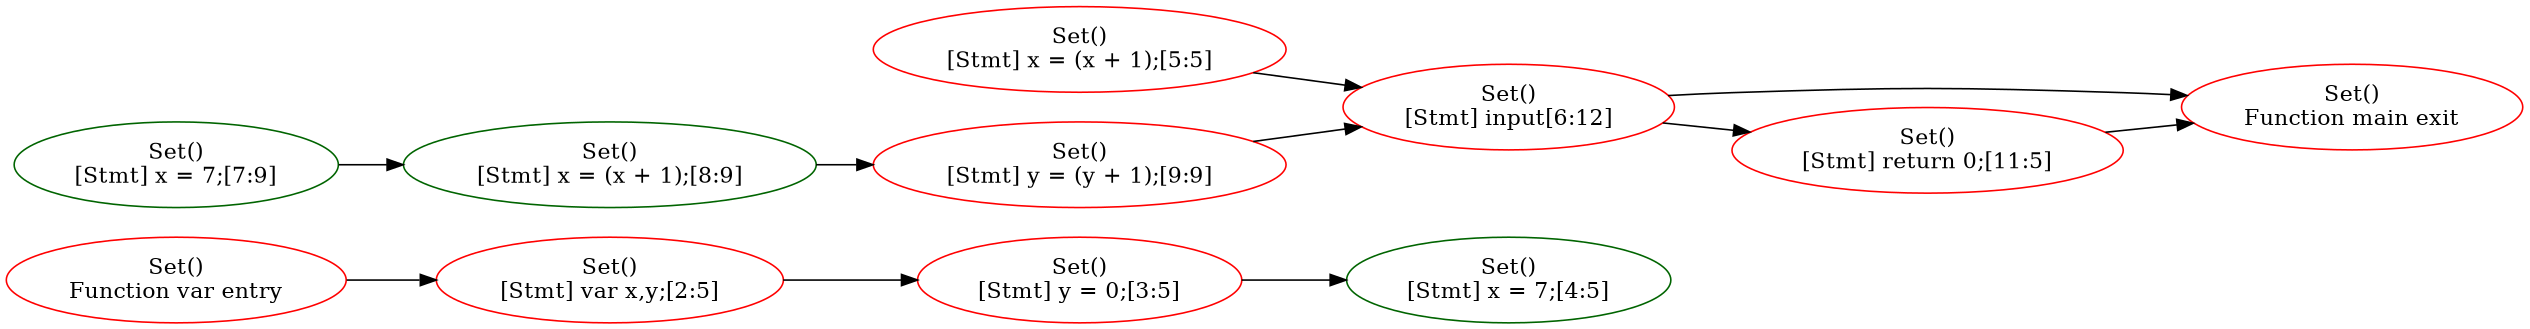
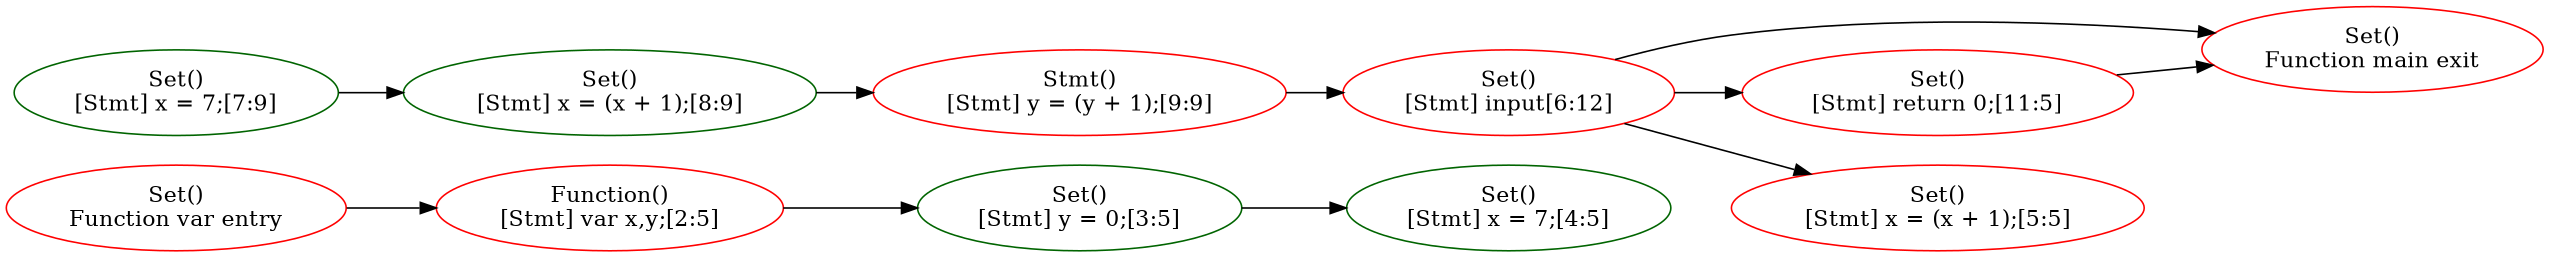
  digraph {
    rankdir=LR
    node [color=red]
    n1 [label="Set()\nFunction var entry"]
-   n2 [label="Set()\n[Stmt] var x,y;[2:5]"]
-   n3 [label="Set()\n[Stmt] y = 0;[3:5]"]
+   n2 [label="Function()\n[Stmt] var x,y;[2:5]"]
+   n3 [color=darkgreen label="Set()\n[Stmt] y = 0;[3:5]"]
    n4 [label="Set()\nFunction main exit"]
    n5 [label="Set()\n[Stmt] input[6:12]"]
    n6 [label="Set()\n[Stmt] return 0;[11:5]"]
    n7 [color=darkgreen label="Set()\n[Stmt] x = 7;[7:9]"]
    n8 [color=darkgreen label="Set()\n[Stmt] x = (x + 1);[8:9]"]
    n9 [color=darkgreen label="Set()\n[Stmt] x = 7;[4:5]"]
    n10 [label="Set()\n[Stmt] x = (x + 1);[5:5]"]
-   n11 [label="Set()\n[Stmt] y = (y + 1);[9:9]"]
+   n11 [label="Stmt()\n[Stmt] y = (y + 1);[9:9]"]
    n1 -> n2
    n2 -> n3
    n3 -> n9
    n5 -> n4
    n5 -> n6
    n6 -> n4
    n7 -> n8
    n8 -> n11
-   n10 -> n5
+   n5 -> n10
    n11 -> n5
  }
